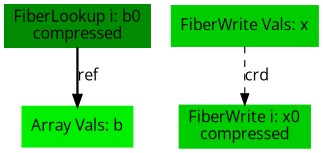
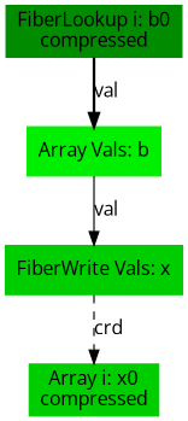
  digraph {
    fontname="Open Sans"
    node [color=green3 fontname="Open Sans" shape=box style=filled tensor=b type=fiberwrite]
    edge [fontname="Open Sans"]
    n1 [color=green4 format=compressed index=i label="FiberLookup i: b0\ncompressed" root=true src=true type=fiberlookup]
    n2 [color=green2 label="Array Vals: b" type=arrayvals]
-   n3 [crdsize=b0_dim format=compressed index=i label="FiberWrite i: x0\ncompressed" segsize=2 sink=true tensor=x]
+   n3 [crdsize=b0_dim format=compressed index=i label="Array i: x0\ncompressed" segsize=2 sink=true tensor=x]
    n4 [label="FiberWrite Vals: x" sink=true tensor=x]
-   n1 -> n2 [label=ref style=bold type=ref]
+   n1 -> n2 [label=val style=bold type=ref]
+   n2 -> n4 [label=val type=val]
    n4 -> n3 [label=crd style=dashed type=crd]
  }
